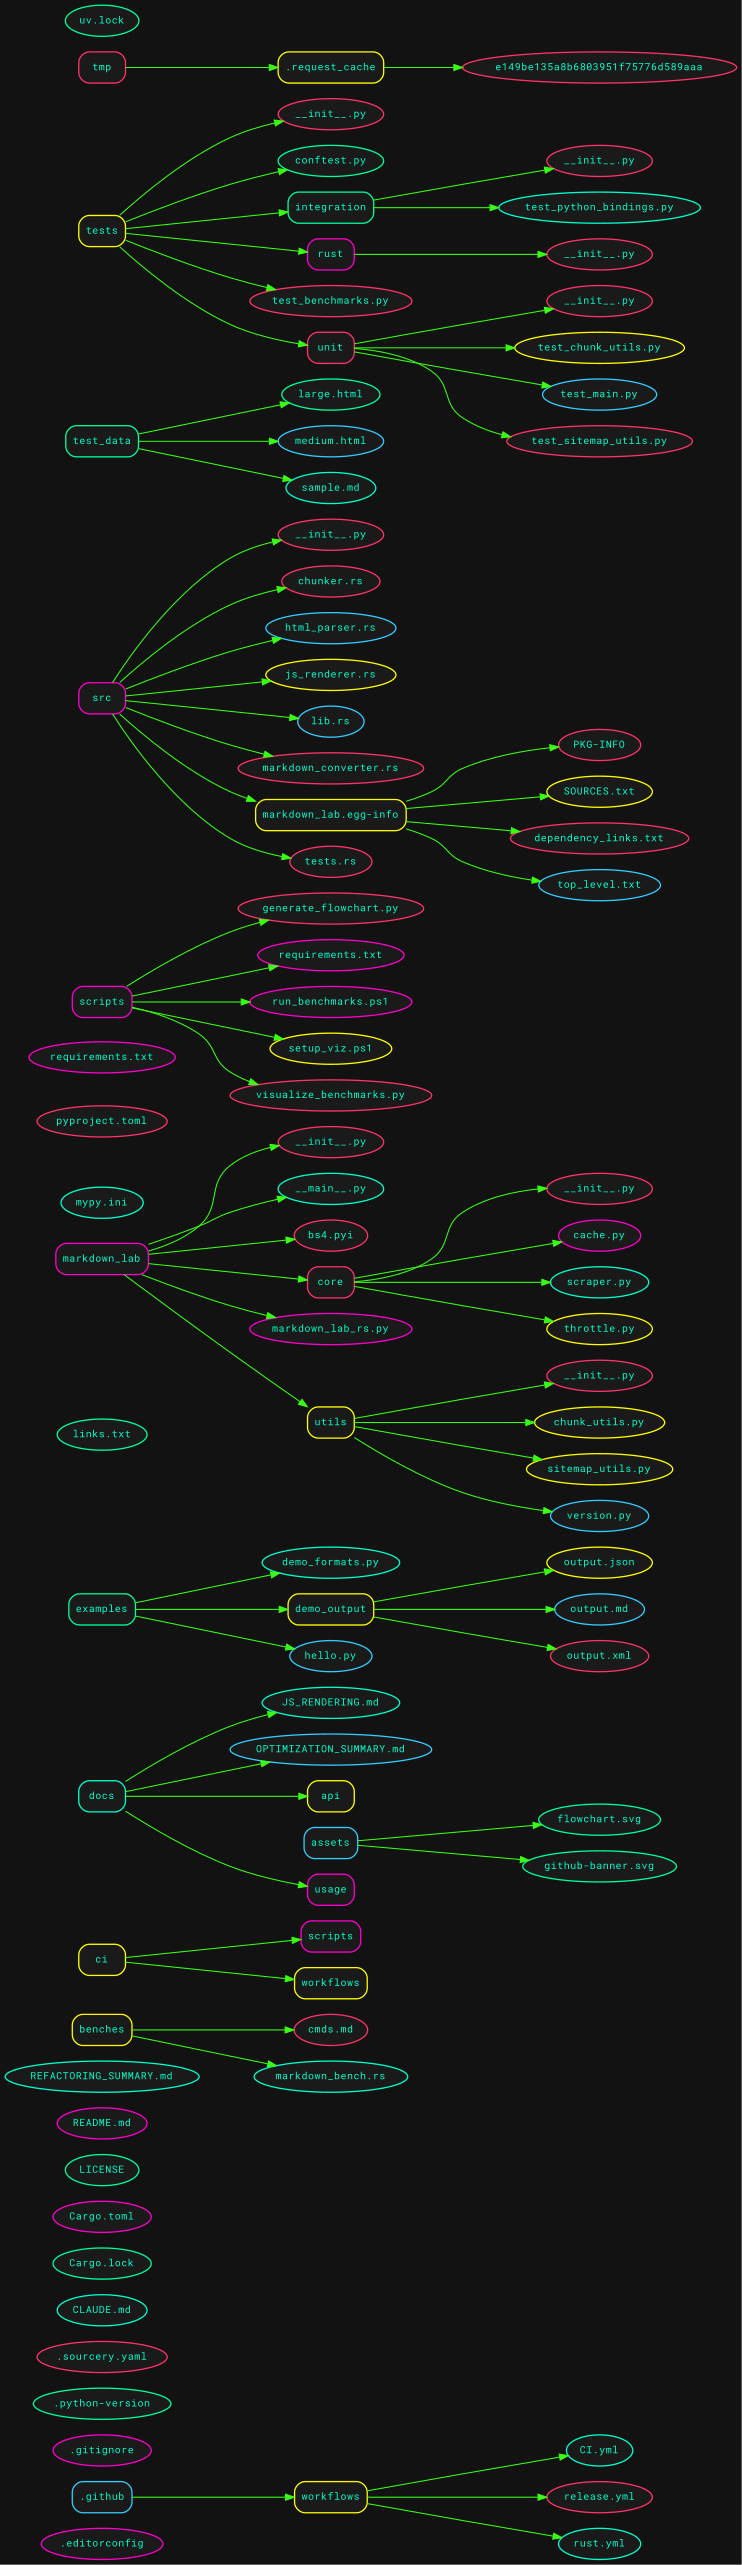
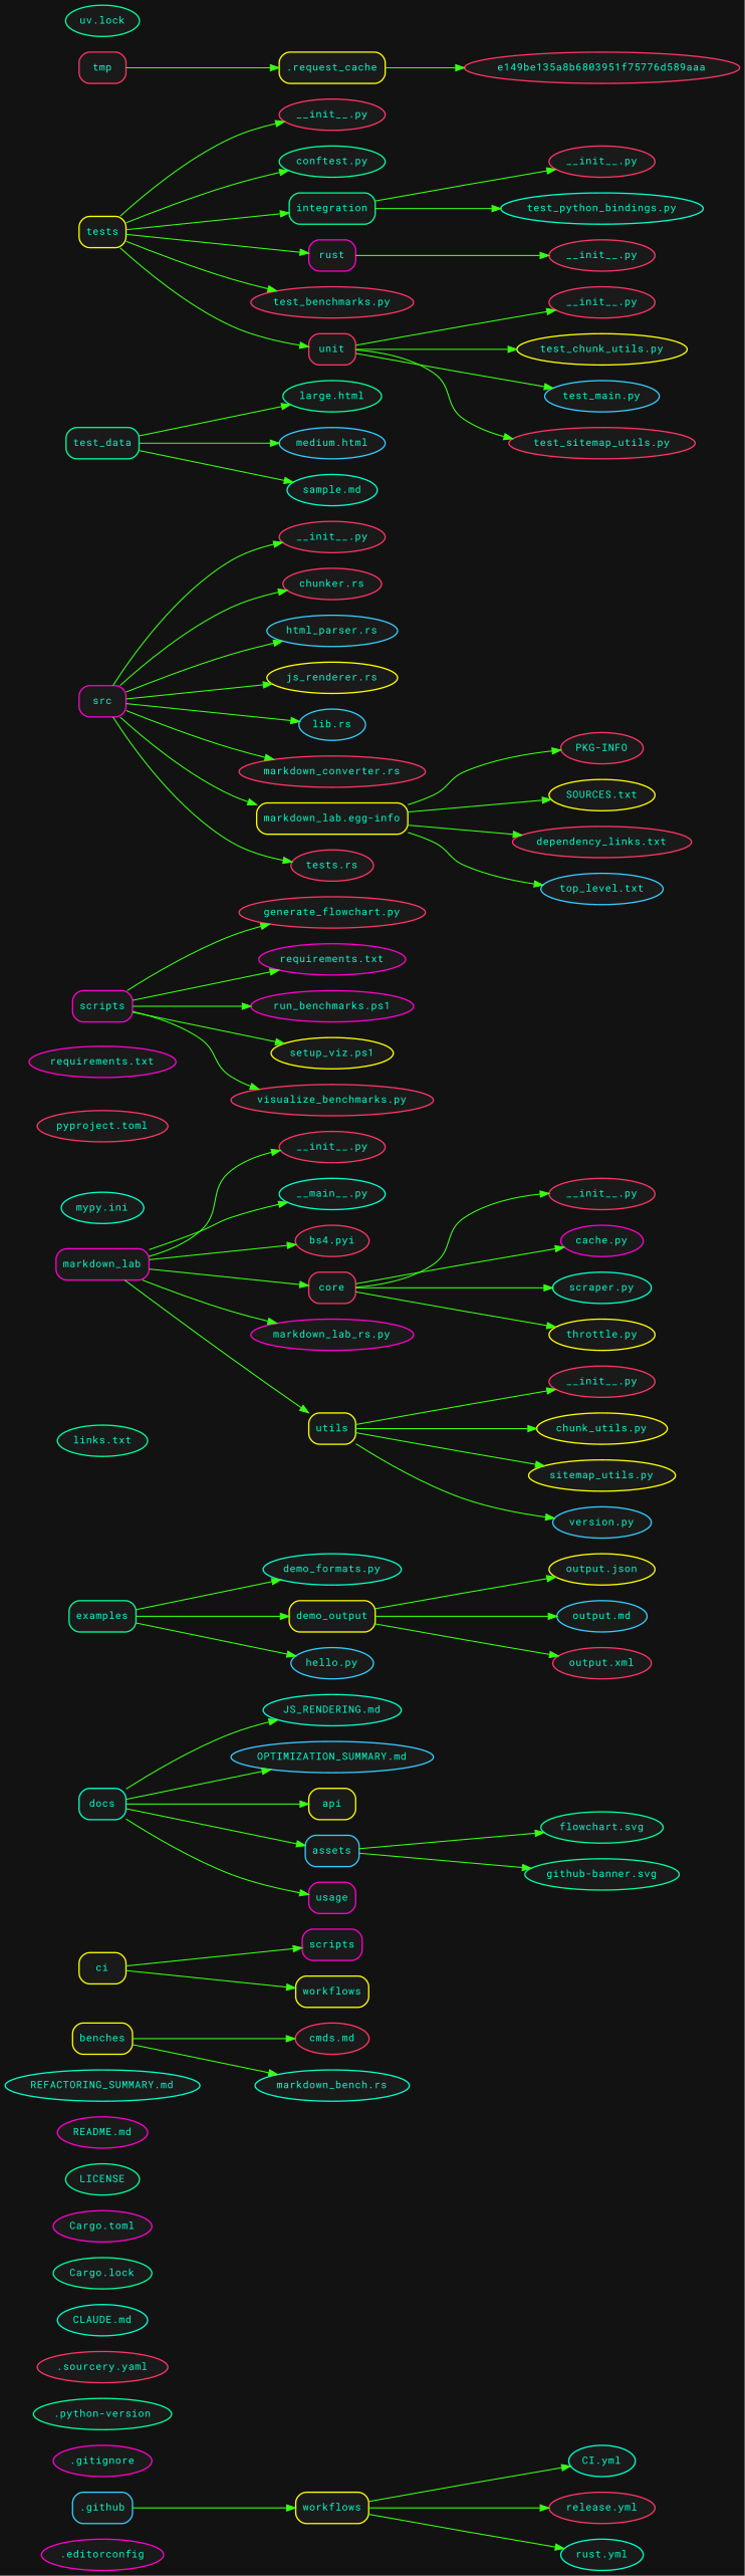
  digraph {
    bgcolor="#121212"
    fontname="Roboto Mono"
    fontsize=12
    rankdir=LR
    node [color="#ff3366" fillcolor="#1a1a1a" fontcolor="#00ffcc" fontname="Roboto Mono" fontsize=12 penwidth=1.5 shape=ellipse style="filled, rounded"]
    edge [color="#39ff14" fontname="Roboto Mono" penwidth=1.2]
    n1 [color="#ff00cc" label=".editorconfig"]
    n2 [color="#33ccff" label=".github" shape=box]
    n3 [color="#ffff00" label=workflows shape=box]
    n4 [color="#00ffcc" label="CI.yml"]
    n5 [label="release.yml"]
    n6 [color="#00ffcc" label="rust.yml"]
    n7 [color="#ff00cc" label=".gitignore"]
    n8 [color="#00ff99" label=".python-version"]
    n9 [label=".sourcery.yaml"]
    n10 [color="#00ffcc" label="CLAUDE.md"]
    n11 [color="#00ff99" label="Cargo.lock"]
    n12 [color="#ff00cc" label="Cargo.toml"]
    n13 [color="#00ff99" label=LICENSE]
    n14 [color="#ff00cc" label="README.md"]
    n15 [color="#00ffcc" label="REFACTORING_SUMMARY.md"]
    n16 [color="#ffff00" label=benches shape=box]
    n17 [label="cmds.md"]
    n18 [color="#00ffcc" label="markdown_bench.rs"]
    n19 [color="#ffff00" label=ci shape=box]
    n20 [color="#ff00cc" label=scripts shape=box]
    n21 [color="#ffff00" label=workflows shape=box]
    n22 [color="#00ffcc" label=docs shape=box]
    n23 [color="#00ffcc" label="JS_RENDERING.md"]
    n24 [color="#33ccff" label="OPTIMIZATION_SUMMARY.md"]
    n25 [color="#ffff00" label=api shape=box]
    n26 [color="#33ccff" label=assets shape=box]
    n27 [color="#ff00cc" label=usage shape=box]
    n28 [color="#00ff99" label="flowchart.svg"]
    n29 [color="#00ff99" label="github-banner.svg"]
    n30 [color="#00ff99" label=examples shape=box]
    n31 [color="#00ffcc" label="demo_formats.py"]
    n32 [color="#ffff00" label=demo_output shape=box]
    n33 [color="#33ccff" label="hello.py"]
    n34 [color="#ffff00" label="output.json"]
    n35 [color="#33ccff" label="output.md"]
    n36 [label="output.xml"]
    n37 [color="#00ff99" label="links.txt"]
    n38 [color="#ff00cc" label=markdown_lab shape=box]
    n39 [label="__init__.py"]
    n40 [color="#00ffcc" label="__main__.py"]
    n41 [label="bs4.pyi"]
    n42 [label=core shape=box]
    n43 [color="#ff00cc" label="markdown_lab_rs.py"]
    n44 [color="#ffff00" label=utils shape=box]
    n45 [label="__init__.py"]
    n46 [color="#ff00cc" label="cache.py"]
    n47 [color="#00ffcc" label="scraper.py"]
    n48 [color="#ffff00" label="throttle.py"]
    n49 [label="__init__.py"]
    n50 [color="#ffff00" label="chunk_utils.py"]
    n51 [color="#ffff00" label="sitemap_utils.py"]
    n52 [color="#33ccff" label="version.py"]
    n53 [color="#00ffcc" label="mypy.ini"]
    n54 [label="pyproject.toml"]
    n55 [color="#ff00cc" label="requirements.txt"]
    n56 [color="#ff00cc" label=scripts shape=box]
    n57 [label="generate_flowchart.py"]
    n58 [color="#ff00cc" label="requirements.txt"]
    n59 [color="#ff00cc" label="run_benchmarks.ps1"]
    n60 [color="#ffff00" label="setup_viz.ps1"]
    n61 [label="visualize_benchmarks.py"]
    n62 [color="#ff00cc" label=src shape=box]
    n63 [label="__init__.py"]
    n64 [label="chunker.rs"]
    n65 [color="#33ccff" label="html_parser.rs"]
    n66 [color="#ffff00" label="js_renderer.rs"]
    n67 [color="#33ccff" label="lib.rs"]
    n68 [label="markdown_converter.rs"]
    n69 [color="#ffff00" label="markdown_lab.egg-info" shape=box]
    n70 [label="tests.rs"]
    n71 [label="PKG-INFO"]
    n72 [color="#ffff00" label="SOURCES.txt"]
    n73 [label="dependency_links.txt"]
    n74 [color="#33ccff" label="top_level.txt"]
    n75 [color="#00ff99" label=test_data shape=box]
    n76 [color="#00ff99" label="large.html"]
    n77 [color="#33ccff" label="medium.html"]
    n78 [color="#00ffcc" label="sample.md"]
    n79 [color="#ffff00" label=tests shape=box]
    n80 [label="__init__.py"]
    n81 [color="#00ff99" label="conftest.py"]
    n82 [color="#00ff99" label=integration shape=box]
    n83 [color="#ff00cc" label=rust shape=box]
    n84 [label="test_benchmarks.py"]
    n85 [label=unit shape=box]
    n86 [label="__init__.py"]
    n87 [color="#00ffcc" label="test_python_bindings.py"]
    n88 [label="__init__.py"]
    n89 [label="__init__.py"]
    n90 [color="#ffff00" label="test_chunk_utils.py"]
    n91 [color="#33ccff" label="test_main.py"]
    n92 [label="test_sitemap_utils.py"]
    n93 [label=tmp shape=box]
    n94 [color="#ffff00" label=".request_cache" shape=box]
    n95 [label=e149be135a8b6803951f75776d589aaa]
    n96 [color="#00ff99" label="uv.lock"]
    n2 -> n3
    n3 -> n4
    n3 -> n5
    n3 -> n6
    n16 -> n17
    n16 -> n18
    n19 -> n20
    n19 -> n21
    n22 -> n23
    n22 -> n24
    n22 -> n25
+   n22 -> n26
    n22 -> n27
    n26 -> n28
    n26 -> n29
    n30 -> n31
    n30 -> n32
    n30 -> n33
    n32 -> n34
    n32 -> n35
    n32 -> n36
    n38 -> n39
    n38 -> n40
    n38 -> n41
    n38 -> n42
    n38 -> n43
    n38 -> n44
    n42 -> n45
    n42 -> n46
    n42 -> n47
    n42 -> n48
    n44 -> n49
    n44 -> n50
    n44 -> n51
    n44 -> n52
    n56 -> n57
    n56 -> n58
    n56 -> n59
    n56 -> n60
    n56 -> n61
    n62 -> n63
    n62 -> n64
    n62 -> n65
    n62 -> n66
    n62 -> n67
    n62 -> n68
    n62 -> n69
    n62 -> n70
    n69 -> n71
    n69 -> n72
    n69 -> n73
    n69 -> n74
    n75 -> n76
    n75 -> n77
    n75 -> n78
    n79 -> n80
    n79 -> n81
    n79 -> n82
    n79 -> n83
    n79 -> n84
    n79 -> n85
    n82 -> n86
    n82 -> n87
    n83 -> n88
    n85 -> n89
    n85 -> n90
    n85 -> n91
    n85 -> n92
    n93 -> n94
    n94 -> n95
  }
